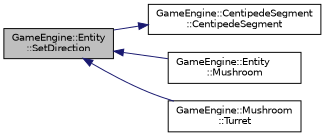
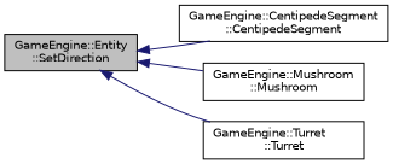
  digraph {
    rankdir=LR
    node [color=black fillcolor=white fontname=Helvetica fontsize=10 shape=record style=filled]
    edge [color=midnightblue dir=back fontname=Helvetica fontsize=10 labelfontname=Helvetica labelfontsize=10 style=solid]
    n1 [fillcolor=grey75 fontcolor=black height=0.2 label="GameEngine::Entity\l::SetDirection" width=0.4]
    n2 [height=0.2 label="GameEngine::CentipedeSegment\l::CentipedeSegment" width=0.4]
-   n3 [height=0.2 label="GameEngine::Entity\l::Mushroom" width=0.4]
-   n4 [height=0.2 label="GameEngine::Mushroom\l::Turret" width=0.4]
-   n2 -> n1
+   n3 [height=0.2 label="GameEngine::Mushroom\l::Mushroom" width=0.4]
+   n4 [height=0.2 label="GameEngine::Turret\l::Turret" width=0.4]
+   n1 -> n2
    n1 -> n3
    n1 -> n4
  }
